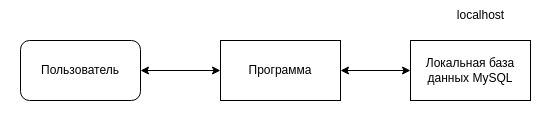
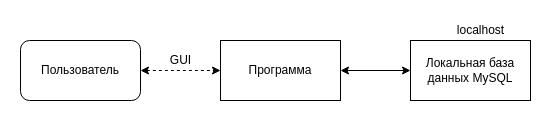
  <mxCell id="0" />
  <mxCell id="1" parent="0" />
  <mxCell id="2" value="Пользователь" style="whiteSpace=wrap;html=1;rounded=1;" vertex="1" parent="1"><mxGeometry x="20" y="40" width="120" height="60" as="geometry" /></mxCell>
  <mxCell id="3" value="Программа" style="rounded=0;whiteSpace=wrap;html=1;" vertex="1" parent="1"><mxGeometry x="220" y="40" width="120" height="60" as="geometry" /></mxCell>
  <mxCell id="4" value="Локальная база данных MySQL" style="rounded=0;whiteSpace=wrap;html=1;" vertex="1" parent="1"><mxGeometry x="410" y="40" width="120" height="60" as="geometry" /></mxCell>
- <mxCell id="5" value="" style="endArrow=classic;startArrow=classic;html=1;entryX=0;entryY=0.5;entryDx=0;entryDy=0;exitX=1;exitY=0.5;exitDx=0;exitDy=0;" edge="1" parent="1" source="2" target="3"><mxGeometry width="50" height="50" relative="1" as="geometry"><mxPoint x="160" y="100" as="sourcePoint" /><mxPoint x="210" y="50" as="targetPoint" /></mxGeometry></mxCell>
+ <mxCell id="5" value="" style="endArrow=classic;startArrow=classic;html=1;entryX=0;entryY=0.5;entryDx=0;entryDy=0;exitX=1;exitY=0.5;exitDx=0;exitDy=0;dashed=1;" edge="1" parent="1" source="2" target="3"><mxGeometry width="50" height="50" relative="1" as="geometry"><mxPoint x="160" y="100" as="sourcePoint" /><mxPoint x="210" y="50" as="targetPoint" /></mxGeometry></mxCell>
+ <mxCell id="6" value="GUI" style="text;html=1;align=center;verticalAlign=middle;resizable=0;points=[];autosize=1;strokeColor=none;" vertex="1" parent="1"><mxGeometry x="160" y="50" width="40" height="20" as="geometry" /></mxCell>
  <mxCell id="7" value="" style="endArrow=classic;startArrow=classic;html=1;entryX=0;entryY=0.5;entryDx=0;entryDy=0;" edge="1" parent="1" target="4"><mxGeometry width="50" height="50" relative="1" as="geometry"><mxPoint x="340" y="70" as="sourcePoint" /><mxPoint x="410" y="50" as="targetPoint" /></mxGeometry></mxCell>
- <mxCell id="8" value="localhost" style="text;html=1;align=center;verticalAlign=middle;resizable=0;points=[];autosize=1;strokeColor=none;" vertex="1" parent="1"><mxGeometry x="450" y="5" width="60" height="20" as="geometry" /></mxCell>
+ <mxCell id="8" value="localhost" style="text;html=1;align=center;verticalAlign=middle;resizable=0;points=[];autosize=1;strokeColor=none;" vertex="1" parent="1"><mxGeometry x="450" y="20" width="60" height="20" as="geometry" /></mxCell>
